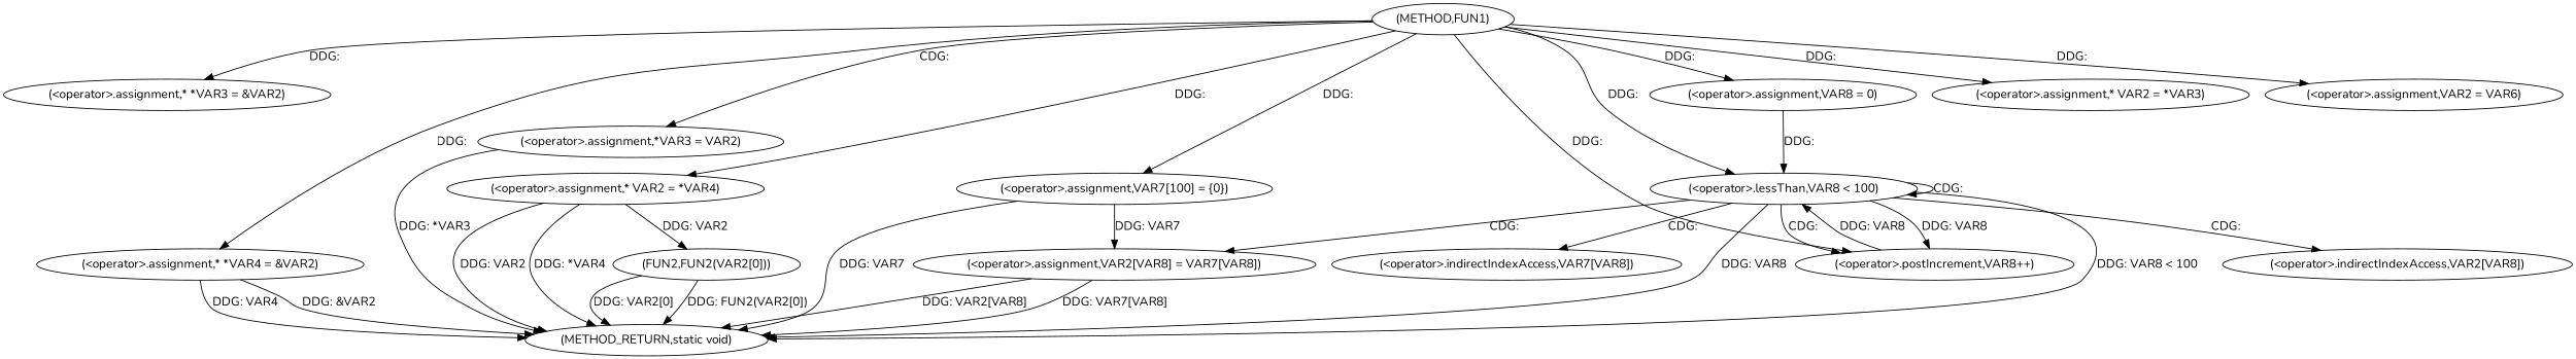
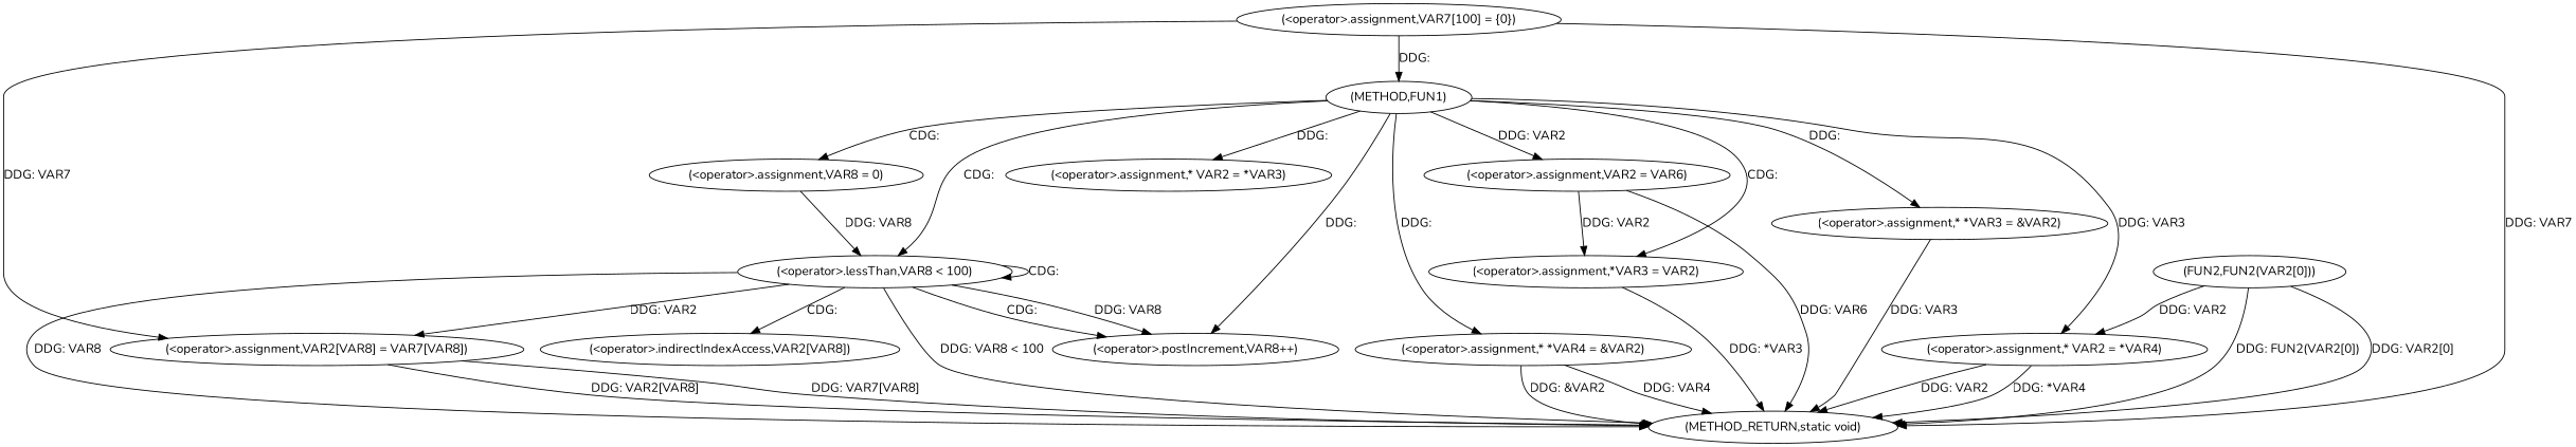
  digraph {
    fontname=Nunito
    node [fontname=Nunito]
    edge [fontname=Nunito]
    n1 [label="(METHOD,FUN1)"]
    n2 [label="(<operator>.assignment,* *VAR3 = &VAR2)"]
    n3 [label="(<operator>.assignment,* *VAR4 = &VAR2)"]
    n4 [label="(<operator>.assignment,* VAR2 = *VAR3)"]
    n5 [label="(<operator>.assignment,VAR2 = VAR6)"]
    n6 [label="(<operator>.assignment,*VAR3 = VAR2)"]
    n7 [label="(<operator>.assignment,* VAR2 = *VAR4)"]
    n8 [label="(<operator>.assignment,VAR7[100] = {0})"]
    n9 [label="(<operator>.assignment,VAR8 = 0)"]
    n10 [label="(<operator>.lessThan,VAR8 < 100)"]
    n11 [label="(<operator>.postIncrement,VAR8++)"]
    n12 [label="(METHOD_RETURN,static void)"]
    n13 [label="(FUN2,FUN2(VAR2[0]))"]
    n14 [label="(<operator>.assignment,VAR2[VAR8] = VAR7[VAR8])"]
    n15 [label="(<operator>.indirectIndexAccess,VAR2[VAR8])"]
-   n16 [label="(<operator>.indirectIndexAccess,VAR7[VAR8])"]
    n1 -> n2 [label="DDG: "]
    n1 -> n3 [label="DDG: "]
    n1 -> n4 [label="DDG: "]
-   n1 -> n5 [label="DDG: "]
+   n1 -> n5 [label="DDG: VAR2"]
    n1 -> n6 [label="CDG: "]
-   n1 -> n7 [label="DDG: "]
-   n1 -> n8 [label="DDG: "]
-   n1 -> n9 [label="DDG: "]
-   n1 -> n10 [label="DDG: "]
+   n1 -> n7 [label="DDG: VAR3"]
+   n8 -> n1 [label="DDG: "]
+   n1 -> n9 [label="CDG: "]
+   n1 -> n10 [label="CDG: "]
    n1 -> n11 [label="DDG: "]
+   n2 -> n12 [label="DDG: VAR3"]
    n3 -> n12 [label="DDG: VAR4"]
    n3 -> n12 [label="DDG: &VAR2"]
+   n5 -> n6 [label="DDG: VAR2"]
+   n5 -> n12 [label="DDG: VAR6"]
    n6 -> n12 [label="DDG: *VAR3"]
    n7 -> n12 [label="DDG: *VAR4"]
    n7 -> n12 [label="DDG: VAR2"]
-   n7 -> n13 [label="DDG: VAR2"]
+   n13 -> n7 [label="DDG: VAR2"]
    n8 -> n12 [label="DDG: VAR7"]
    n8 -> n14 [label="DDG: VAR7"]
-   n9 -> n10 [label="DDG: "]
+   n9 -> n10 [label="DDG: VAR8"]
    n10 -> n10 [label="CDG: "]
    n10 -> n11 [label="DDG: VAR8"]
    n10 -> n11 [label="CDG: "]
    n10 -> n12 [label="DDG: VAR8 < 100"]
    n10 -> n12 [label="DDG: VAR8"]
-   n10 -> n14 [label="CDG: "]
+   n10 -> n14 [label="DDG: VAR2"]
    n10 -> n15 [label="CDG: "]
-   n10 -> n16 [label="CDG: "]
-   n11 -> n10 [label="DDG: VAR8"]
    n13 -> n12 [label="DDG: FUN2(VAR2[0])"]
    n13 -> n12 [label="DDG: VAR2[0]"]
    n14 -> n12 [label="DDG: VAR2[VAR8]"]
    n14 -> n12 [label="DDG: VAR7[VAR8]"]
  }
